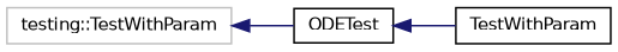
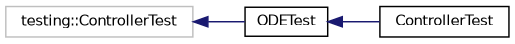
  digraph {
    rankdir=LR
    node [color=black fillcolor=white fontname=Helvetica fontsize=10 shape=record style=filled]
    edge [color=midnightblue dir=back fontname=Helvetica fontsize=10 labelfontname=Helvetica labelfontsize=10 style=solid]
-   n1 [color=grey75 height=0.2 label="testing::TestWithParam" width=0.4]
+   n1 [color=grey75 height=0.2 label="testing::ControllerTest" width=0.4]
    n2 [height=0.2 label=ODETest width=0.4]
-   n3 [height=0.2 label=TestWithParam width=0.4]
+   n3 [height=0.2 label=ControllerTest width=0.4]
    n1 -> n2
    n2 -> n3
  }
